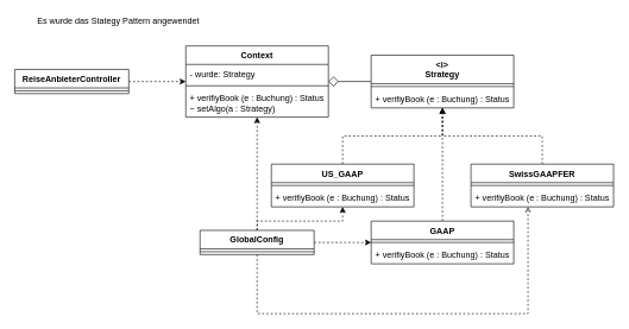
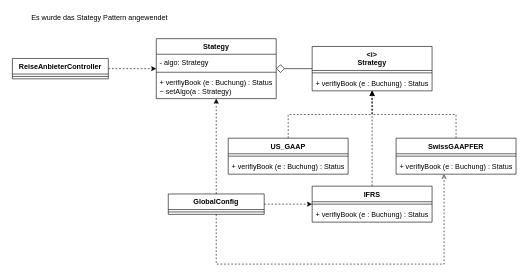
  <mxCell id="0" />
  <mxCell id="1" parent="0" />
  <mxCell id="2" style="edgeStyle=orthogonalEdgeStyle;rounded=0;orthogonalLoop=1;jettySize=auto;html=1;endArrow=classic;endFill=1;endSize=6;dashed=1;" edge="1" parent="1" source="3" target="11"><mxGeometry relative="1" as="geometry" /></mxCell>
  <mxCell id="3" value="ReiseAnbieterController" style="swimlane;fontStyle=1;align=center;verticalAlign=top;childLayout=stackLayout;horizontal=1;startSize=26;horizontalStack=0;resizeParent=1;resizeParentMax=0;resizeLast=0;collapsible=1;marginBottom=0;" vertex="1" parent="1"><mxGeometry x="20" y="97" width="160" height="34" as="geometry" /></mxCell>
  <mxCell id="4" value="" style="line;strokeWidth=1;fillColor=none;align=left;verticalAlign=middle;spacingTop=-1;spacingLeft=3;spacingRight=3;rotatable=0;labelPosition=right;points=[];portConstraint=eastwest;" vertex="1" parent="3"><mxGeometry y="26" width="160" height="8" as="geometry" /></mxCell>
  <mxCell id="5" style="edgeStyle=orthogonalEdgeStyle;rounded=0;orthogonalLoop=1;jettySize=auto;html=1;endArrow=classic;endFill=1;endSize=6;dashed=1;" edge="1" parent="1" source="9" target="11"><mxGeometry relative="1" as="geometry" /></mxCell>
- <mxCell id="6" style="edgeStyle=orthogonalEdgeStyle;rounded=0;orthogonalLoop=1;jettySize=auto;html=1;dashed=1;endArrow=classic;endFill=1;endSize=6;" edge="1" parent="1" source="9" target="28"><mxGeometry relative="1" as="geometry"><Array as="points"><mxPoint x="360" y="310" /><mxPoint x="480" y="310" /></Array></mxGeometry></mxCell>
  <mxCell id="7" style="edgeStyle=orthogonalEdgeStyle;rounded=0;orthogonalLoop=1;jettySize=auto;html=1;dashed=1;endArrow=classic;endFill=1;endSize=6;" edge="1" parent="1" source="9" target="24"><mxGeometry relative="1" as="geometry" /></mxCell>
  <mxCell id="8" style="edgeStyle=orthogonalEdgeStyle;rounded=0;orthogonalLoop=1;jettySize=auto;html=1;dashed=1;endArrow=open;endFill=1;endSize=6;" edge="1" parent="1" source="9" target="20"><mxGeometry relative="1" as="geometry"><Array as="points"><mxPoint x="360" y="440" /><mxPoint x="740" y="440" /></Array></mxGeometry></mxCell>
  <mxCell id="9" value="GlobalConfig" style="swimlane;fontStyle=1;align=center;verticalAlign=top;childLayout=stackLayout;horizontal=1;startSize=26;horizontalStack=0;resizeParent=1;resizeParentMax=0;resizeLast=0;collapsible=1;marginBottom=0;" vertex="1" parent="1"><mxGeometry x="280" y="323" width="160" height="34" as="geometry" /></mxCell>
  <mxCell id="10" value="" style="line;strokeWidth=1;fillColor=none;align=left;verticalAlign=middle;spacingTop=-1;spacingLeft=3;spacingRight=3;rotatable=0;labelPosition=right;points=[];portConstraint=eastwest;" vertex="1" parent="9"><mxGeometry y="26" width="160" height="8" as="geometry" /></mxCell>
- <mxCell id="11" value="Context" style="swimlane;fontStyle=1;align=center;verticalAlign=top;childLayout=stackLayout;horizontal=1;startSize=26;horizontalStack=0;resizeParent=1;resizeParentMax=0;resizeLast=0;collapsible=1;marginBottom=0;" vertex="1" parent="1"><mxGeometry x="260" y="64" width="200" height="100" as="geometry" /></mxCell>
- <mxCell id="12" value="- wurde: Strategy" style="text;strokeColor=none;fillColor=none;align=left;verticalAlign=top;spacingLeft=4;spacingRight=4;overflow=hidden;rotatable=0;points=[[0,0.5],[1,0.5]];portConstraint=eastwest;" vertex="1" parent="11"><mxGeometry y="26" width="200" height="26" as="geometry" /></mxCell>
+ <mxCell id="11" value="Stategy" style="swimlane;fontStyle=1;align=center;verticalAlign=top;childLayout=stackLayout;horizontal=1;startSize=26;horizontalStack=0;resizeParent=1;resizeParentMax=0;resizeLast=0;collapsible=1;marginBottom=0;" vertex="1" parent="1"><mxGeometry x="260" y="64" width="200" height="100" as="geometry" /></mxCell>
+ <mxCell id="12" value="- algo: Strategy" style="text;strokeColor=none;fillColor=none;align=left;verticalAlign=top;spacingLeft=4;spacingRight=4;overflow=hidden;rotatable=0;points=[[0,0.5],[1,0.5]];portConstraint=eastwest;" vertex="1" parent="11"><mxGeometry y="26" width="200" height="26" as="geometry" /></mxCell>
  <mxCell id="13" value="" style="line;strokeWidth=1;fillColor=none;align=left;verticalAlign=middle;spacingTop=-1;spacingLeft=3;spacingRight=3;rotatable=0;labelPosition=right;points=[];portConstraint=eastwest;" vertex="1" parent="11"><mxGeometry y="52" width="200" height="8" as="geometry" /></mxCell>
  <mxCell id="14" value="+ verifiyBook (e : Buchung) : Status&#10;~ setAlgo(a : Strategy)" style="text;strokeColor=none;fillColor=none;align=left;verticalAlign=top;spacingLeft=4;spacingRight=4;overflow=hidden;rotatable=0;points=[[0,0.5],[1,0.5]];portConstraint=eastwest;" vertex="1" parent="11"><mxGeometry y="60" width="200" height="40" as="geometry" /></mxCell>
  <mxCell id="15" style="edgeStyle=orthogonalEdgeStyle;rounded=0;orthogonalLoop=1;jettySize=auto;html=1;endArrow=diamond;endFill=0;endSize=12;" edge="1" parent="1" source="16" target="11"><mxGeometry relative="1" as="geometry" /></mxCell>
  <mxCell id="16" value="&lt;i&gt;&#10;Strategy" style="swimlane;fontStyle=1;align=center;verticalAlign=top;childLayout=stackLayout;horizontal=1;startSize=40;horizontalStack=0;resizeParent=1;resizeParentMax=0;resizeLast=0;collapsible=1;marginBottom=0;" vertex="1" parent="1"><mxGeometry x="520" y="77" width="200" height="74" as="geometry" /></mxCell>
  <mxCell id="17" value="" style="line;strokeWidth=1;fillColor=none;align=left;verticalAlign=middle;spacingTop=-1;spacingLeft=3;spacingRight=3;rotatable=0;labelPosition=right;points=[];portConstraint=eastwest;" vertex="1" parent="16"><mxGeometry y="40" width="200" height="8" as="geometry" /></mxCell>
  <mxCell id="18" value="+ verifiyBook (e : Buchung) : Status" style="text;strokeColor=none;fillColor=none;align=left;verticalAlign=top;spacingLeft=4;spacingRight=4;overflow=hidden;rotatable=0;points=[[0,0.5],[1,0.5]];portConstraint=eastwest;" vertex="1" parent="16"><mxGeometry y="48" width="200" height="26" as="geometry" /></mxCell>
  <mxCell id="19" style="edgeStyle=orthogonalEdgeStyle;rounded=0;orthogonalLoop=1;jettySize=auto;html=1;dashed=1;endArrow=classic;endFill=1;endSize=6;" edge="1" parent="1" source="20" target="16"><mxGeometry relative="1" as="geometry" /></mxCell>
  <mxCell id="20" value="SwissGAAPFER" style="swimlane;fontStyle=1;align=center;verticalAlign=top;childLayout=stackLayout;horizontal=1;startSize=26;horizontalStack=0;resizeParent=1;resizeParentMax=0;resizeLast=0;collapsible=1;marginBottom=0;" vertex="1" parent="1"><mxGeometry x="660" y="230" width="200" height="60" as="geometry" /></mxCell>
  <mxCell id="21" value="" style="line;strokeWidth=1;fillColor=none;align=left;verticalAlign=middle;spacingTop=-1;spacingLeft=3;spacingRight=3;rotatable=0;labelPosition=right;points=[];portConstraint=eastwest;" vertex="1" parent="20"><mxGeometry y="26" width="200" height="8" as="geometry" /></mxCell>
  <mxCell id="22" value="+ verifiyBook (e : Buchung) : Status" style="text;strokeColor=none;fillColor=none;align=left;verticalAlign=top;spacingLeft=4;spacingRight=4;overflow=hidden;rotatable=0;points=[[0,0.5],[1,0.5]];portConstraint=eastwest;" vertex="1" parent="20"><mxGeometry y="34" width="200" height="26" as="geometry" /></mxCell>
  <mxCell id="23" style="edgeStyle=orthogonalEdgeStyle;rounded=0;orthogonalLoop=1;jettySize=auto;html=1;dashed=1;endArrow=classic;endFill=1;endSize=6;" edge="1" parent="1" source="24" target="16"><mxGeometry relative="1" as="geometry" /></mxCell>
- <mxCell id="24" value="GAAP" style="swimlane;fontStyle=1;align=center;verticalAlign=top;childLayout=stackLayout;horizontal=1;startSize=26;horizontalStack=0;resizeParent=1;resizeParentMax=0;resizeLast=0;collapsible=1;marginBottom=0;" vertex="1" parent="1"><mxGeometry x="520" y="310" width="200" height="60" as="geometry" /></mxCell>
+ <mxCell id="24" value="IFRS" style="swimlane;fontStyle=1;align=center;verticalAlign=top;childLayout=stackLayout;horizontal=1;startSize=26;horizontalStack=0;resizeParent=1;resizeParentMax=0;resizeLast=0;collapsible=1;marginBottom=0;" vertex="1" parent="1"><mxGeometry x="520" y="310" width="200" height="60" as="geometry" /></mxCell>
  <mxCell id="25" value="" style="line;strokeWidth=1;fillColor=none;align=left;verticalAlign=middle;spacingTop=-1;spacingLeft=3;spacingRight=3;rotatable=0;labelPosition=right;points=[];portConstraint=eastwest;" vertex="1" parent="24"><mxGeometry y="26" width="200" height="8" as="geometry" /></mxCell>
  <mxCell id="26" value="+ verifiyBook (e : Buchung) : Status" style="text;strokeColor=none;fillColor=none;align=left;verticalAlign=top;spacingLeft=4;spacingRight=4;overflow=hidden;rotatable=0;points=[[0,0.5],[1,0.5]];portConstraint=eastwest;" vertex="1" parent="24"><mxGeometry y="34" width="200" height="26" as="geometry" /></mxCell>
  <mxCell id="27" style="edgeStyle=orthogonalEdgeStyle;rounded=0;orthogonalLoop=1;jettySize=auto;html=1;dashed=1;endArrow=classic;endFill=1;endSize=6;" edge="1" parent="1" source="28" target="16"><mxGeometry relative="1" as="geometry" /></mxCell>
  <mxCell id="28" value="US_GAAP" style="swimlane;fontStyle=1;align=center;verticalAlign=top;childLayout=stackLayout;horizontal=1;startSize=26;horizontalStack=0;resizeParent=1;resizeParentMax=0;resizeLast=0;collapsible=1;marginBottom=0;" vertex="1" parent="1"><mxGeometry x="380" y="230" width="200" height="60" as="geometry" /></mxCell>
  <mxCell id="29" value="" style="line;strokeWidth=1;fillColor=none;align=left;verticalAlign=middle;spacingTop=-1;spacingLeft=3;spacingRight=3;rotatable=0;labelPosition=right;points=[];portConstraint=eastwest;" vertex="1" parent="28"><mxGeometry y="26" width="200" height="8" as="geometry" /></mxCell>
  <mxCell id="30" value="+ verifiyBook (e : Buchung) : Status" style="text;strokeColor=none;fillColor=none;align=left;verticalAlign=top;spacingLeft=4;spacingRight=4;overflow=hidden;rotatable=0;points=[[0,0.5],[1,0.5]];portConstraint=eastwest;" vertex="1" parent="28"><mxGeometry y="34" width="200" height="26" as="geometry" /></mxCell>
  <mxCell id="31" value="Es wurde das Stategy Pattern angewendet" style="text;html=1;align=center;verticalAlign=middle;resizable=0;points=[];autosize=1;strokeColor=none;fillColor=none;" vertex="1" parent="1"><mxGeometry x="45" y="20" width="240" height="20" as="geometry" /></mxCell>
